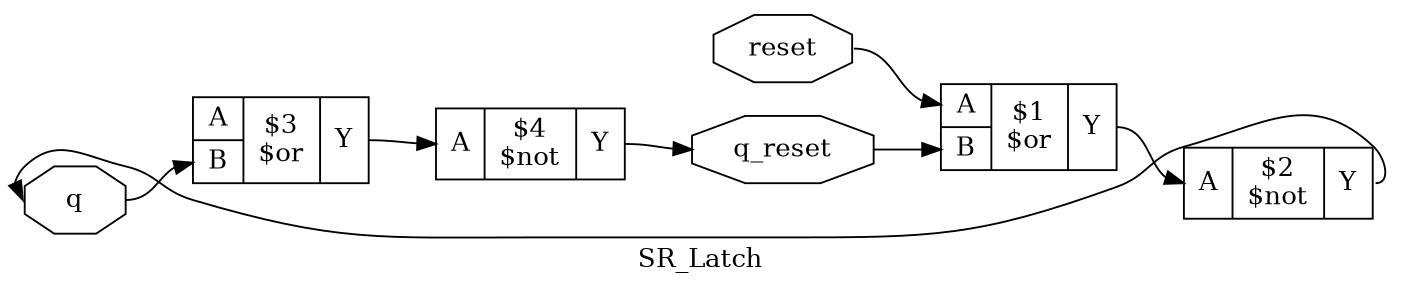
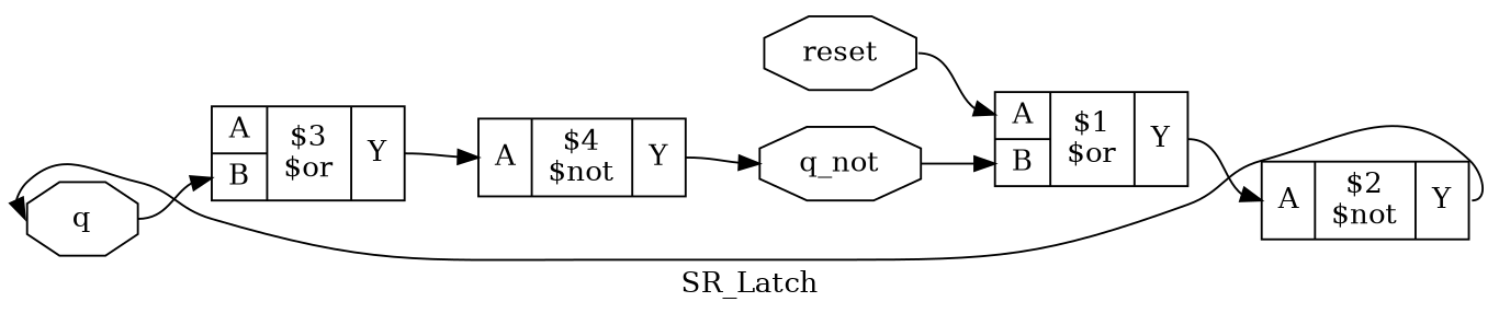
  digraph {
    label=SR_Latch
    rankdir=LR
    remincross=true
    node [shape=record]
    edge [color=black fontcolor=black headport="p7:w" tailport="p8:e"]
    n1 [color=black fontcolor=black label=q shape=octagon]
    n2 [label="{{<p7> A|<p11> B}|$3\n$or|{<p8> Y}}"]
    n3 [label="{{<p7> A}|$4\n$not|{<p8> Y}}"]
-   n4 [color=black fontcolor=black label=q_reset shape=octagon]
+   n4 [color=black fontcolor=black label=q_not shape=octagon]
    n5 [label="{{<p7> A|<p11> B}|$1\n$or|{<p8> Y}}"]
    n6 [label="{{<p7> A}|$2\n$not|{<p8> Y}}"]
    n7 [color=black fontcolor=black label=reset shape=octagon]
    n1 -> n2 [headport="p11:w" tailport=e]
    n2 -> n3
    n3 -> n4 [headport=w]
    n4 -> n5 [headport="p11:w" tailport=e]
    n5 -> n6
    n6 -> n1 [headport=w]
    n7 -> n5 [tailport=e]
  }
